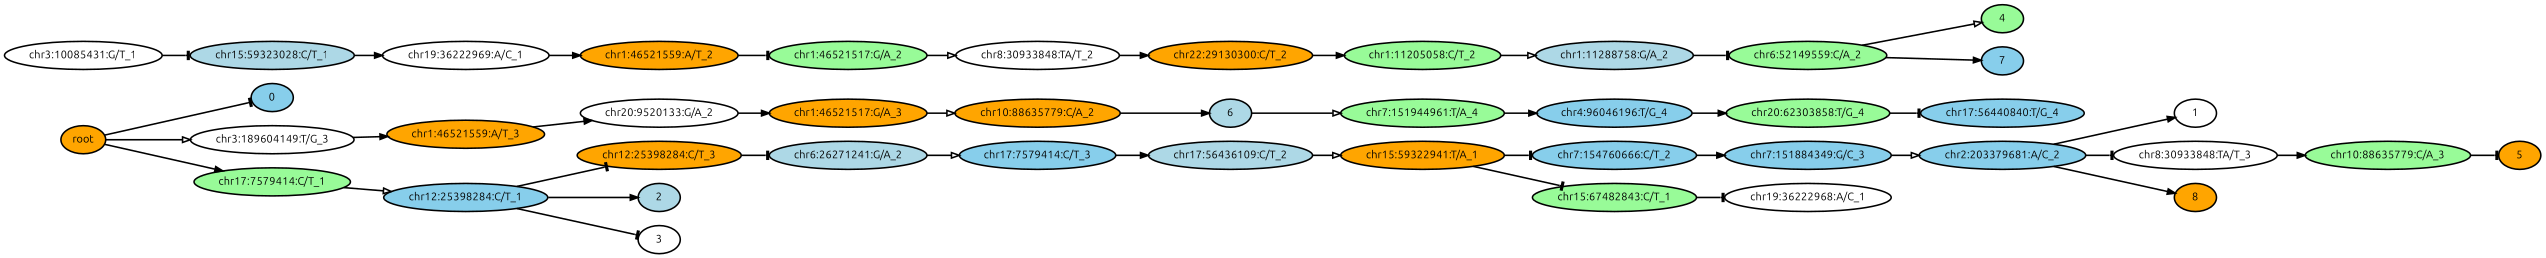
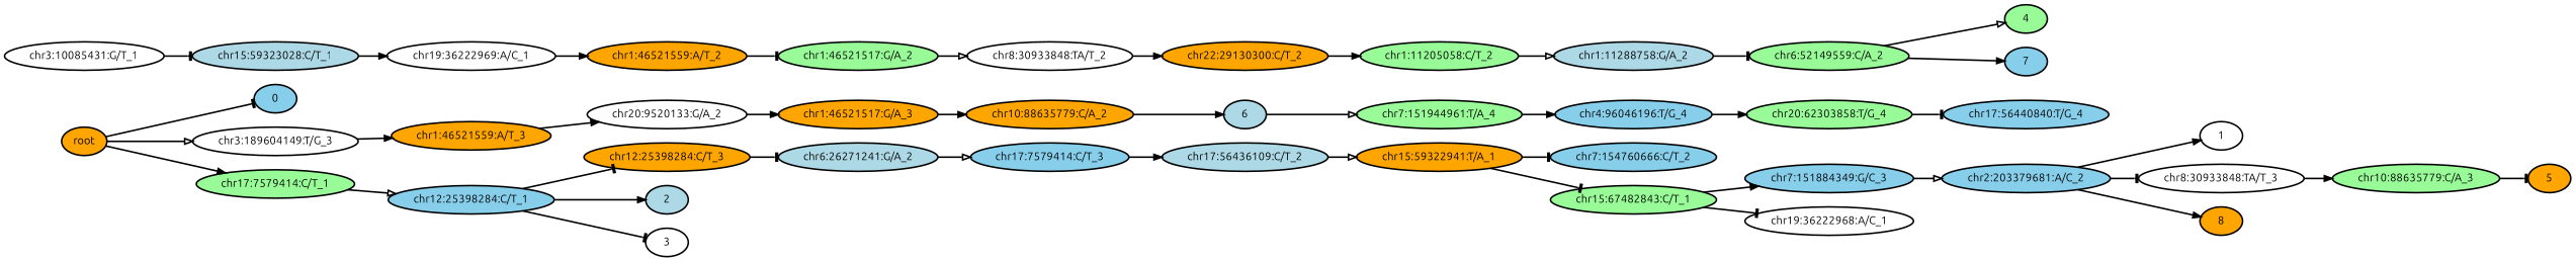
  digraph {
    fontname=Ubuntu
    rankdir=LR
    node [fillcolor=orange fontname=Ubuntu style="bold,filled"]
    edge [arrowhead=normal fontname=Ubuntu style=bold]
    n1 [label=root]
    n2 [fillcolor=skyblue label=0]
    n3 [fillcolor=white label="chr3:189604149:T/G_3"]
    n4 [fillcolor=palegreen label="chr17:7579414:C/T_1"]
    n5 [label="chr1:46521559:A/T_3"]
    n6 [fillcolor=skyblue label="chr12:25398284:C/T_1"]
    n7 [label="chr12:25398284:C/T_3"]
    n8 [fillcolor=lightblue label="chr6:26271241:G/A_2"]
    n9 [fillcolor=skyblue label="chr17:7579414:C/T_3"]
    n10 [fillcolor=lightblue label="chr17:56436109:C/T_2"]
    n11 [label="chr15:59322941:T/A_1"]
    n12 [fillcolor=skyblue label="chr7:154760666:C/T_2"]
    n13 [fillcolor=palegreen label="chr15:67482843:C/T_1"]
    n14 [fillcolor=skyblue label="chr7:151884349:G/C_3"]
    n15 [fillcolor=white label="chr19:36222968:A/C_1"]
    n16 [fillcolor=skyblue label="chr2:203379681:A/C_2"]
    n17 [fillcolor=white label=1]
    n18 [fillcolor=white label="chr8:30933848:TA/T_3"]
    n19 [label=8]
    n20 [fillcolor=palegreen label="chr10:88635779:C/A_3"]
    n21 [fillcolor=lightblue label=2]
    n22 [fillcolor=white label=3]
    n23 [fillcolor=palegreen label=4]
    n24 [label=5]
    n25 [fillcolor=white label="chr20:9520133:G/A_2"]
    n26 [label="chr1:46521517:G/A_3"]
    n27 [label="chr10:88635779:C/A_2"]
    n28 [fillcolor=lightblue label=6]
    n29 [fillcolor=palegreen label="chr7:151944961:T/A_4"]
    n30 [fillcolor=skyblue label="chr4:96046196:T/G_4"]
    n31 [fillcolor=skyblue label=7]
    n32 [fillcolor=palegreen label="chr20:62303858:T/G_4"]
    n33 [fillcolor=skyblue label="chr17:56440840:T/G_4"]
    n34 [label="chr1:46521559:A/T_2"]
    n35 [fillcolor=palegreen label="chr1:46521517:G/A_2"]
    n36 [fillcolor=white label="chr8:30933848:TA/T_2"]
    n37 [label="chr22:29130300:C/T_2"]
    n38 [fillcolor=palegreen label="chr1:11205058:C/T_2"]
    n39 [fillcolor=lightblue label="chr1:11288758:G/A_2"]
    n40 [fillcolor=palegreen label="chr6:52149559:C/A_2"]
    n41 [fillcolor=white label="chr3:10085431:G/T_1"]
    n42 [fillcolor=lightblue label="chr15:59323028:C/T_1"]
    n43 [fillcolor=white label="chr19:36222969:A/C_1"]
    n1 -> n2 [arrowhead=tee]
    n1 -> n3 [arrowhead=onormal]
    n1 -> n4
    n3 -> n5
    n4 -> n6 [arrowhead=onormal]
    n5 -> n25
    n6 -> n7 [arrowhead=tee]
    n6 -> n21
    n6 -> n22 [arrowhead=tee]
    n7 -> n8 [arrowhead=tee]
    n8 -> n9 [arrowhead=onormal]
    n9 -> n10
    n10 -> n11 [arrowhead=onormal]
    n11 -> n12 [arrowhead=tee]
    n11 -> n13 [arrowhead=tee]
-   n12 -> n14
+   n13 -> n14
    n13 -> n15 [arrowhead=tee]
    n14 -> n16 [arrowhead=onormal]
    n16 -> n17
    n16 -> n18 [arrowhead=tee]
    n16 -> n19
    n18 -> n20
    n20 -> n24 [arrowhead=tee]
    n25 -> n26
-   n26 -> n27 [arrowhead=onormal]
+   n26 -> n27
    n27 -> n28
    n28 -> n29 [arrowhead=onormal]
    n29 -> n30
    n30 -> n32
    n32 -> n33 [arrowhead=tee]
    n34 -> n35 [arrowhead=tee]
    n35 -> n36 [arrowhead=onormal]
    n36 -> n37
    n37 -> n38
    n38 -> n39 [arrowhead=onormal]
    n39 -> n40 [arrowhead=tee]
    n40 -> n23 [arrowhead=onormal]
    n40 -> n31
    n41 -> n42 [arrowhead=tee]
    n42 -> n43
    n43 -> n34
  }
